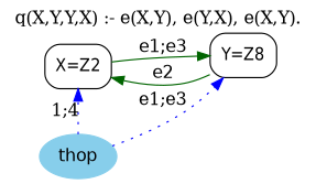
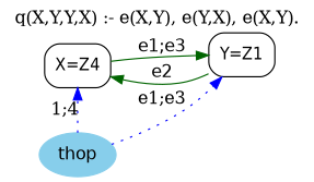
  strict digraph {
    label="q(X,Y,Y,X) :- e(X,Y), e(Y,X), e(X,Y)."
    labelloc=t
    rankdir=LR
    node [fontname="Helvetica-Narrow" shape=box style=rounded]
    edge [color=darkgreen]
-   n1 [height=0.5 label="X=Z2" width=0.75]
-   n2 [height=0.5 label="Y=Z8" width=0.75]
+   n1 [height=0.5 label="X=Z4" width=0.75]
+   n2 [height=0.5 label="Y=Z1" width=0.75]
    thop [color=skyblue fillcolor=skyblue fontname=helvetica height=0.5 shape=oval style="filled,rounded" width=0.79437]
    n1 -> n2 [fontname=helvetica label="e1;e3"]
    n2 -> n1 [fontname=helvetica label=e2]
    thop -> n1 [color=blue constraint=false label="1;4" style=dotted]
    thop -> n2 [color=blue constraint=false label="e1;e3" style=dotted]
  }
